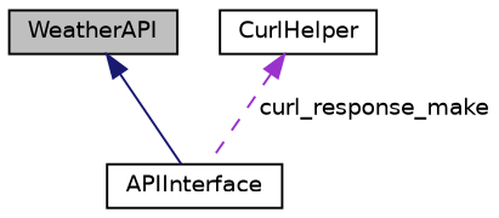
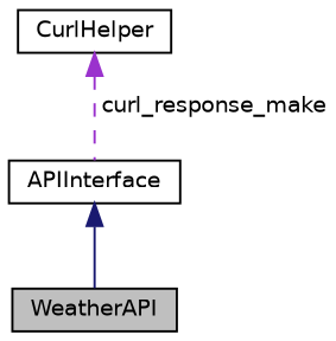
  digraph {
    node [color=black fillcolor=white fontname=Helvetica fontsize=10 shape=record style=filled]
    edge [dir=back fontname=Helvetica fontsize=10 labelfontname=Helvetica labelfontsize=10]
    n1 [fillcolor=grey75 fontcolor=black height=0.2 label=WeatherAPI width=0.4]
    n2 [height=0.2 label=APIInterface width=0.4]
    n3 [height=0.2 label=CurlHelper width=0.4]
-   n1 -> n2 [color=midnightblue style=solid]
+   n2 -> n1 [color=midnightblue style=solid]
    n3 -> n2 [color=darkorchid3 label=" curl_response_make" style=dashed]
  }
